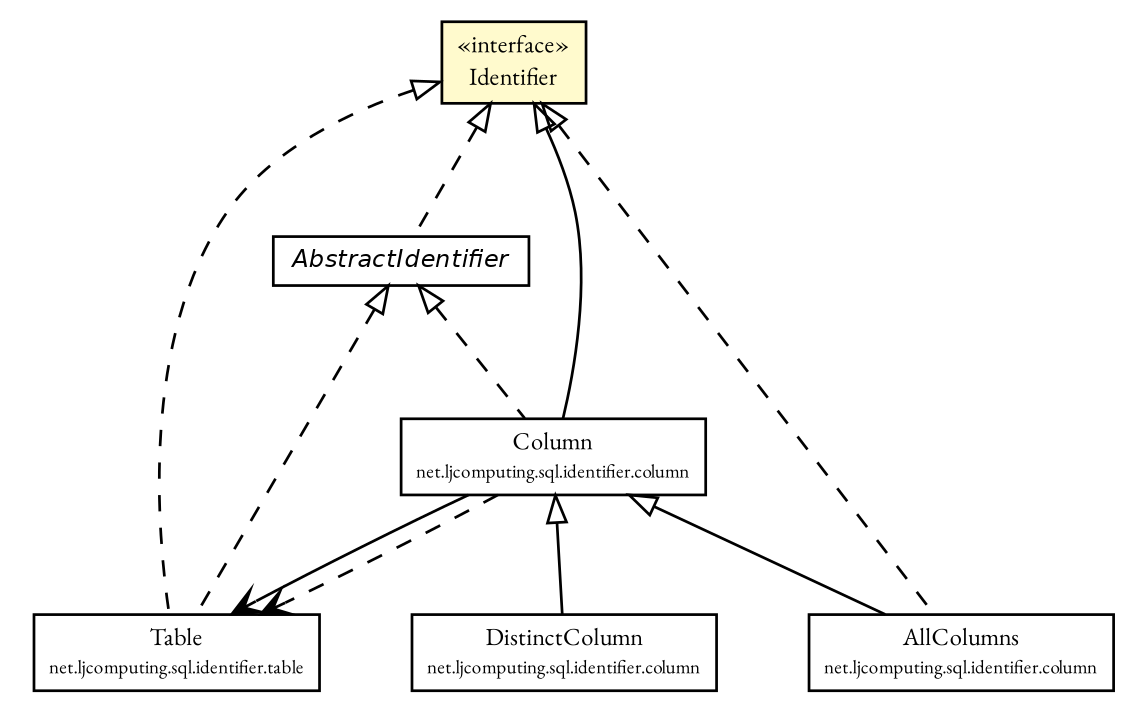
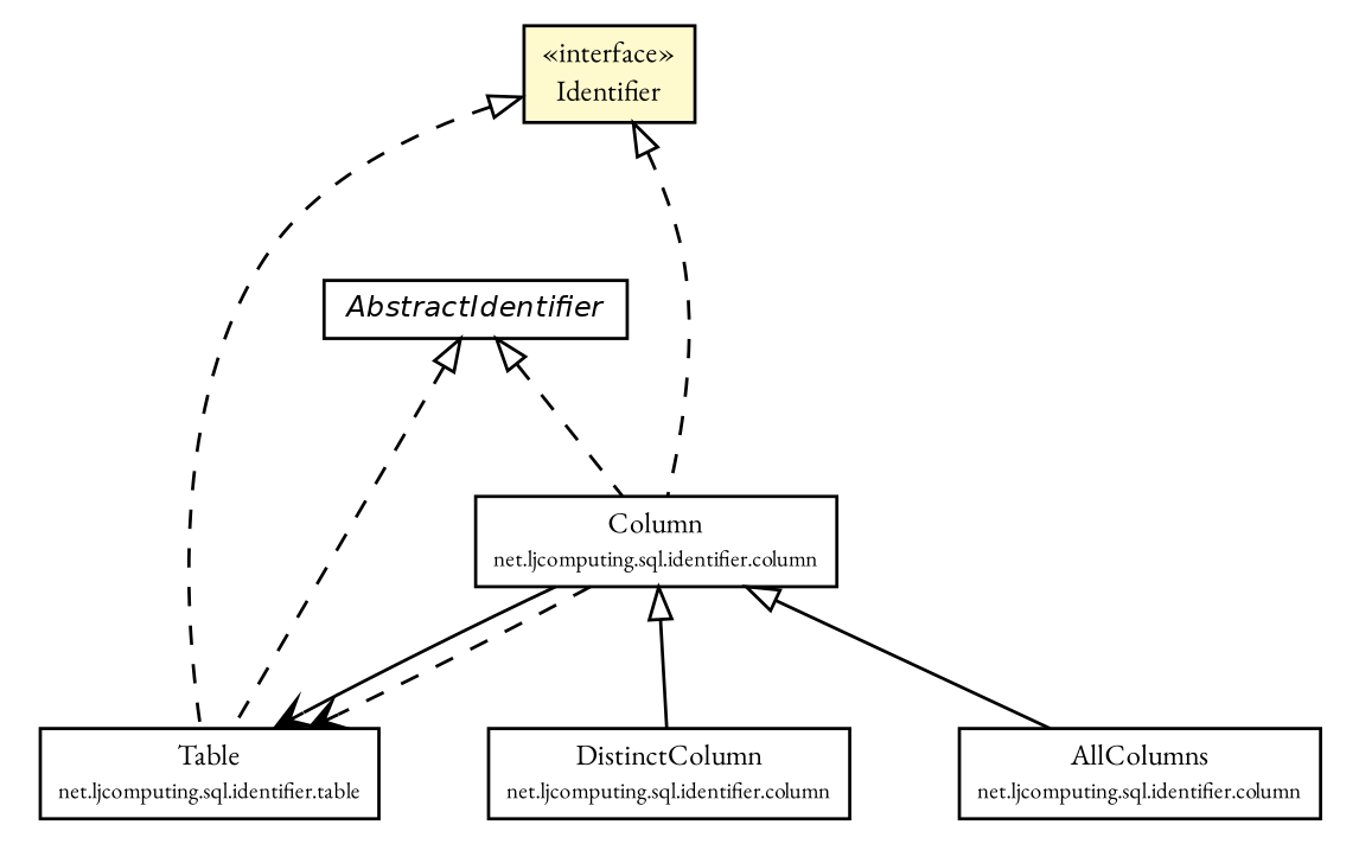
  digraph {
    fontname="EB Garamond"
    nodesep=0.25
    ranksep=0.5
    node [fontcolor=black fontname="EB Garamond" fontsize=9.0 shape=plaintext]
    edge [arrowtail=empty dir=back fontname="EB Garamond" fontsize=10 headport=p labelfontname=Helvetica labelfontsize=10 style=dashed tailport=p]
    n1 [label=<<table title="net.ljcomputing.sql.identifier.table.Table" border="0" cellborder="1" cellspacing="0" cellpadding="2" port="p" href="./table/Table.html"> 		<tr><td><table border="0" cellspacing="0" cellpadding="1"> <tr><td align="center" balign="center"> Table </td></tr> <tr><td align="center" balign="center"><font point-size="7.0"> net.ljcomputing.sql.identifier.table </font></td></tr> 		</table></td></tr> 		</table>>]
    n2 [label=<<table title="net.ljcomputing.sql.identifier.AbstractIdentifier" border="0" cellborder="1" cellspacing="0" cellpadding="2" port="p" href="./AbstractIdentifier.html"> 		<tr><td><table border="0" cellspacing="0" cellpadding="1"> <tr><td align="center" balign="center"><font face="Helvetica-Oblique"> AbstractIdentifier </font></td></tr> 		</table></td></tr> 		</table>>]
    n3 [label=<<table title="net.ljcomputing.sql.identifier.column.Column" border="0" cellborder="1" cellspacing="0" cellpadding="2" port="p" href="./column/Column.html"> 		<tr><td><table border="0" cellspacing="0" cellpadding="1"> <tr><td align="center" balign="center"> Column </td></tr> <tr><td align="center" balign="center"><font point-size="7.0"> net.ljcomputing.sql.identifier.column </font></td></tr> 		</table></td></tr> 		</table>>]
    n4 [label=<<table title="net.ljcomputing.sql.identifier.column.AllColumns" border="0" cellborder="1" cellspacing="0" cellpadding="2" port="p" href="./column/AllColumns.html"> 		<tr><td><table border="0" cellspacing="0" cellpadding="1"> <tr><td align="center" balign="center"> AllColumns </td></tr> <tr><td align="center" balign="center"><font point-size="7.0"> net.ljcomputing.sql.identifier.column </font></td></tr> 		</table></td></tr> 		</table>>]
    n5 [label=<<table title="net.ljcomputing.sql.identifier.column.DistinctColumn" border="0" cellborder="1" cellspacing="0" cellpadding="2" port="p" href="./column/DistinctColumn.html"> 		<tr><td><table border="0" cellspacing="0" cellpadding="1"> <tr><td align="center" balign="center"> DistinctColumn </td></tr> <tr><td align="center" balign="center"><font point-size="7.0"> net.ljcomputing.sql.identifier.column </font></td></tr> 		</table></td></tr> 		</table>>]
    n6 [label=<<table title="net.ljcomputing.sql.identifier.Identifier" border="0" cellborder="1" cellspacing="0" cellpadding="2" port="p" bgcolor="lemonChiffon" href="./Identifier.html"> 		<tr><td><table border="0" cellspacing="0" cellpadding="1"> <tr><td align="center" balign="center"> &#171;interface&#187; </td></tr> <tr><td align="center" balign="center"> Identifier </td></tr> 		</table></td></tr> 		</table>>]
    n2 -> n1
    n2 -> n3
    n3 -> n1 [arrowhead=open color=black fontcolor=black fontsize=10.0 arrowtail="" dir="" style=""]
    n3 -> n1 [arrowhead=open color=black fontcolor=black fontsize=10.0 arrowtail="" dir=""]
    n3 -> n4 [style=""]
    n3 -> n5 [style=""]
    n6 -> n1
-   n6 -> n2
-   n6 -> n3 [style=solid]
-   n6 -> n4
+   n6 -> n3
  }
